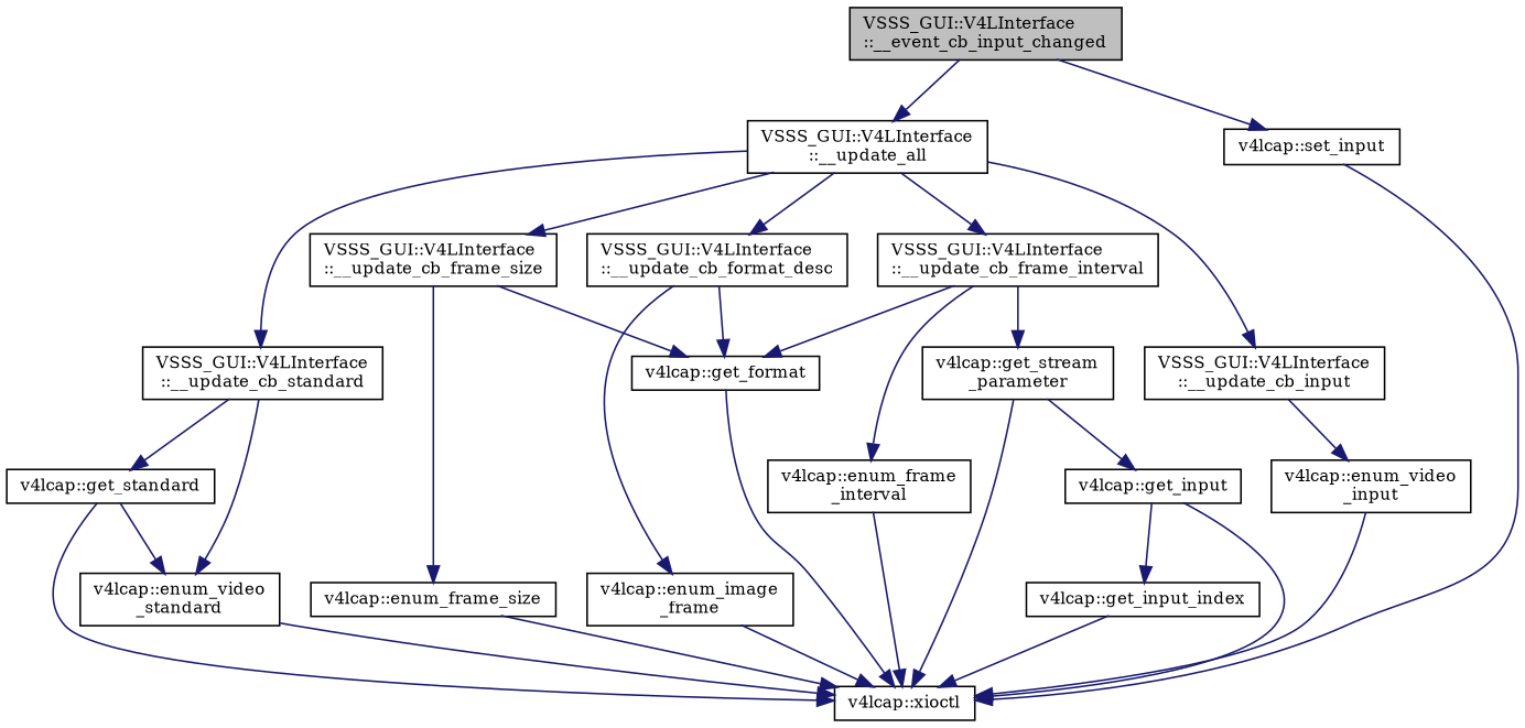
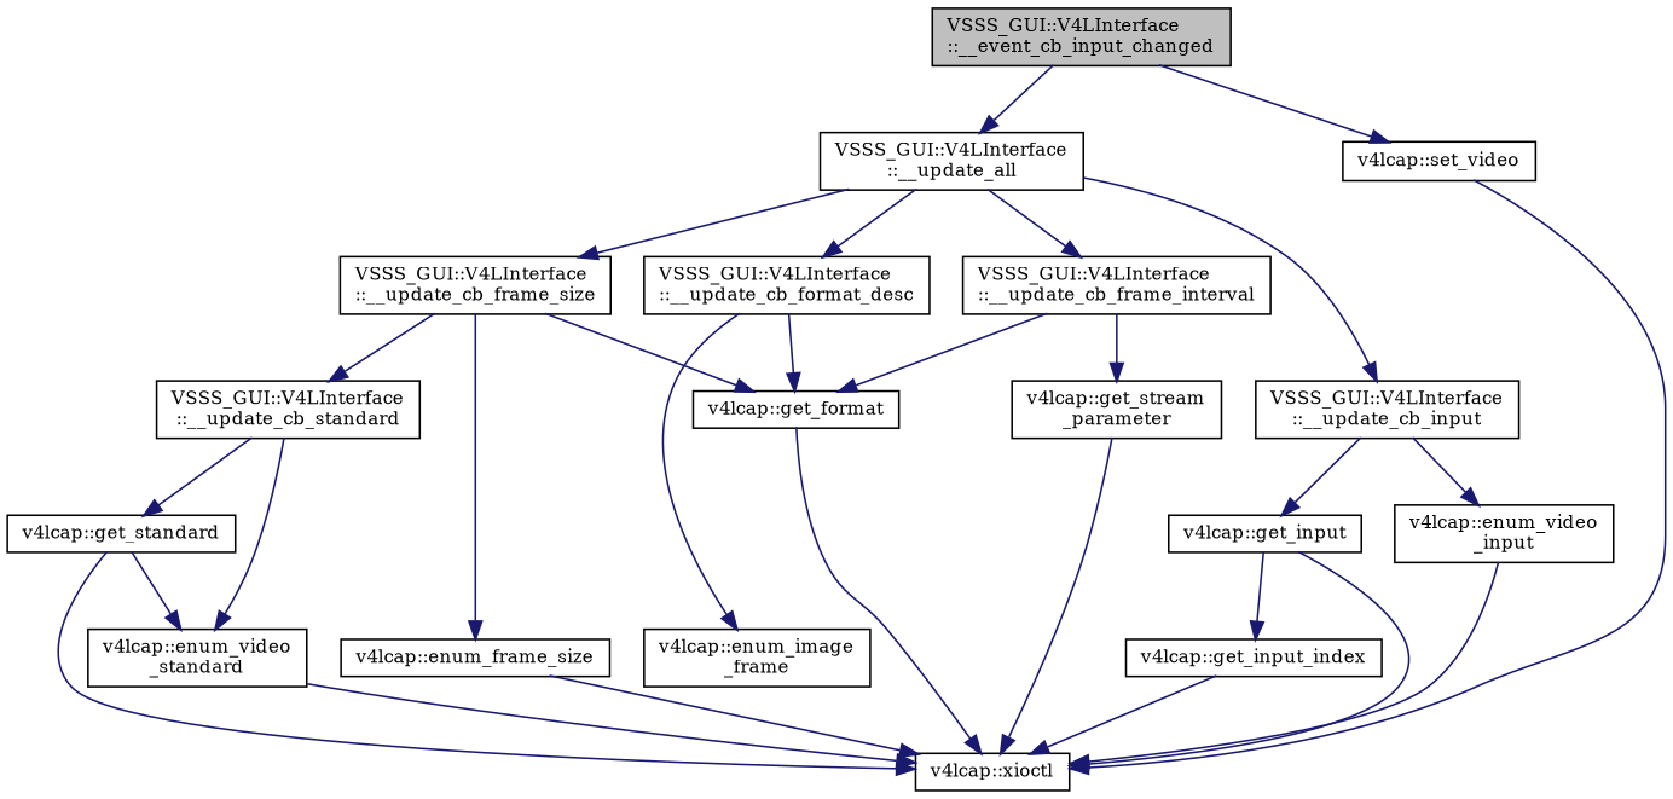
  digraph {
    fontname="DejaVu Serif"
    rankdir=TB
    node [color=black fillcolor=white fontname="DejaVu Serif" fontsize=10 shape=record style=filled]
    edge [color=midnightblue fontname="DejaVu Serif" fontsize=10 labelfontname=Helvetica labelfontsize=10 style=solid]
    n1 [fillcolor=grey75 fontcolor=black height=0.2 label="VSSS_GUI::V4LInterface\l::__event_cb_input_changed" width=0.4]
    n2 [height=0.2 label="VSSS_GUI::V4LInterface\l::__update_all" width=0.4]
-   n3 [height=0.2 label="v4lcap::set_input" width=0.4]
+   n3 [height=0.2 label="v4lcap::set_video" width=0.4]
    n4 [height=0.2 label="VSSS_GUI::V4LInterface\l::__update_cb_input" width=0.4]
    n5 [height=0.2 label="VSSS_GUI::V4LInterface\l::__update_cb_standard" width=0.4]
    n6 [height=0.2 label="VSSS_GUI::V4LInterface\l::__update_cb_format_desc" width=0.4]
    n7 [height=0.2 label="VSSS_GUI::V4LInterface\l::__update_cb_frame_size" width=0.4]
    n8 [height=0.2 label="VSSS_GUI::V4LInterface\l::__update_cb_frame_interval" width=0.4]
    n9 [height=0.2 label="v4lcap::xioctl" width=0.4]
    n10 [height=0.2 label="v4lcap::get_input" width=0.4]
    n11 [height=0.2 label="v4lcap::enum_video\l_input" width=0.4]
    n12 [height=0.2 label="v4lcap::get_standard" width=0.4]
    n13 [height=0.2 label="v4lcap::enum_video\l_standard" width=0.4]
    n14 [height=0.2 label="v4lcap::get_format" width=0.4]
    n15 [height=0.2 label="v4lcap::enum_image\l_frame" width=0.4]
    n16 [height=0.2 label="v4lcap::enum_frame_size" width=0.4]
    n17 [height=0.2 label="v4lcap::get_stream\l_parameter" width=0.4]
-   n18 [height=0.2 label="v4lcap::enum_frame\l_interval" width=0.4]
    n19 [height=0.2 label="v4lcap::get_input_index" width=0.4]
    n1 -> n2
    n1 -> n3
    n2 -> n4
-   n2 -> n5
+   n7 -> n5
    n2 -> n6
    n2 -> n7
    n2 -> n8
    n3 -> n9
-   n17 -> n10
+   n4 -> n10
    n4 -> n11
    n5 -> n12
    n5 -> n13
    n6 -> n14
    n6 -> n15
    n7 -> n14
    n7 -> n16
    n8 -> n14
    n8 -> n17
-   n8 -> n18
    n10 -> n9
    n10 -> n19
    n11 -> n9
    n12 -> n9
    n12 -> n13
    n13 -> n9
    n14 -> n9
-   n15 -> n9
    n16 -> n9
    n17 -> n9
-   n18 -> n9
    n19 -> n9
  }
